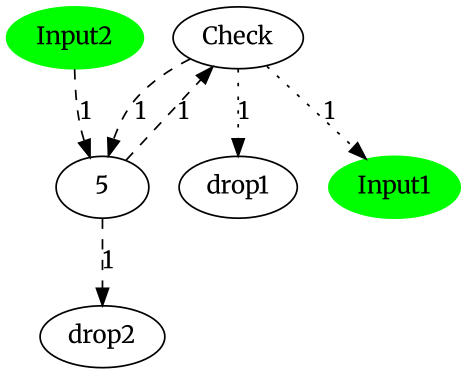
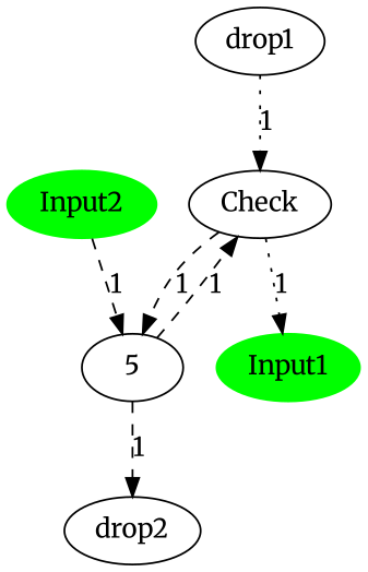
  strict digraph {
    fontname=Merriweather
    node [fontname=Merriweather]
    edge [fontname=Merriweather style=dashed]
    Input1 [color=green style=filled]
    Check
    n3 [label=5]
    drop1
    Input2 [color=green style=filled]
    drop2
    Check -> Input1 [label=1 style=dotted]
    Check -> n3 [label=1]
-   Check -> drop1 [label=1 style=dotted]
+   drop1 -> Check [label=1 style=dotted]
    n3 -> Check [label=1]
    n3 -> drop2 [label=1]
    Input2 -> n3 [label=1]
  }
